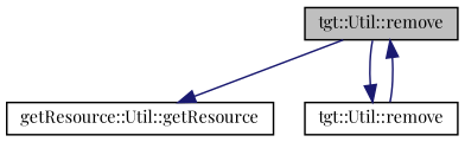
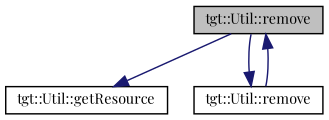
  digraph {
    rankdir=TB
    fontname="Playfair Display"
    node [color=black fillcolor=white fontname="Playfair Display" fontsize=10 shape=record style=filled]
    edge [color=midnightblue fontname="Playfair Display" fontsize=10 labelfontname=Helvetica labelfontsize=10 style=solid]
    n1 [fillcolor=grey75 fontcolor=black height=0.2 label="tgt::Util::remove" width=0.4]
-   n2 [height=0.2 label="getResource::Util::getResource" width=0.4]
+   n2 [height=0.2 label="tgt::Util::getResource" width=0.4]
    n3 [height=0.2 label="tgt::Util::remove" width=0.4]
    n1 -> n2
    n1 -> n3
    n3 -> n1
  }
